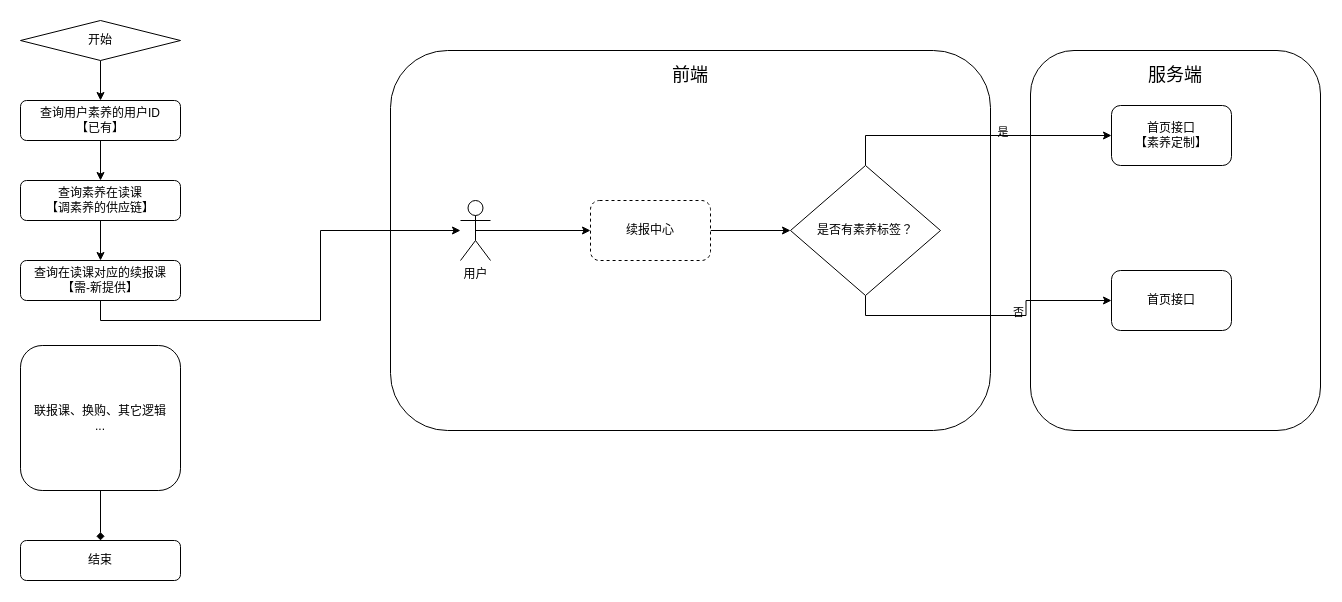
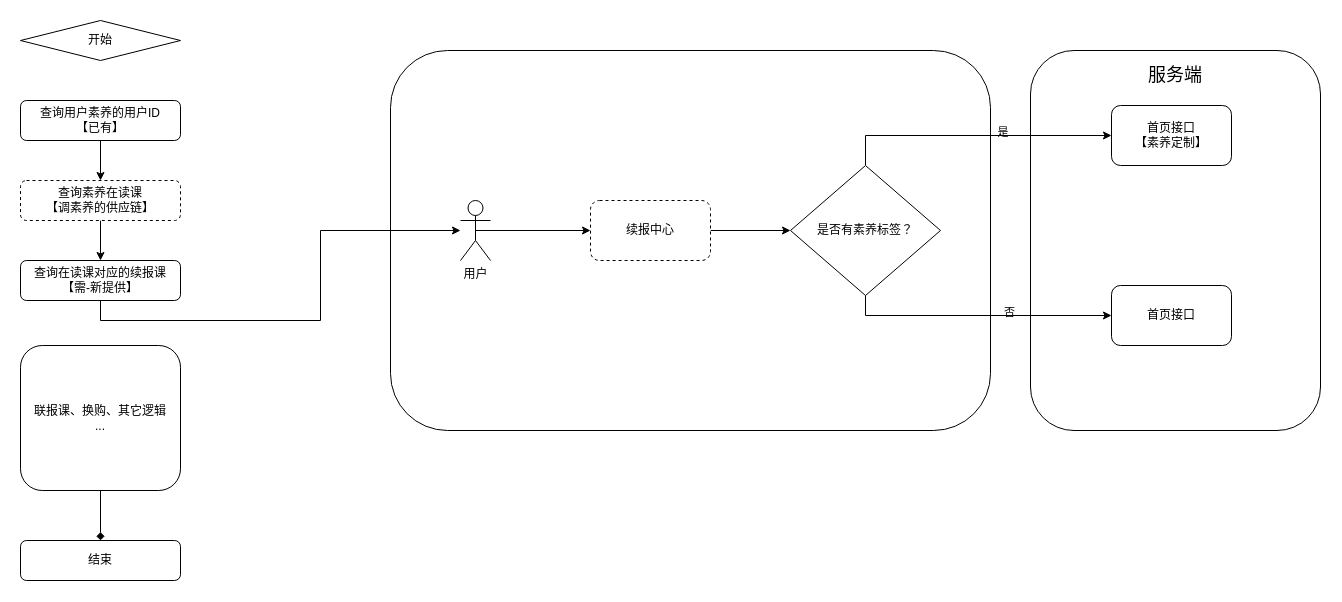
  <mxCell id="0" />
  <mxCell id="1" parent="0" />
  <mxCell id="2" value="" style="rounded=1;whiteSpace=wrap;html=1;labelBackgroundColor=none;" parent="1" vertex="1"><mxGeometry x="1030" y="50" width="290" height="380" as="geometry" /></mxCell>
  <mxCell id="3" value="" style="rounded=1;whiteSpace=wrap;html=1;labelBackgroundColor=none;" parent="1" vertex="1"><mxGeometry x="390" y="50" width="600" height="380" as="geometry" /></mxCell>
- <mxCell id="4" style="edgeStyle=orthogonalEdgeStyle;rounded=0;orthogonalLoop=1;jettySize=auto;html=1;exitX=0.5;exitY=1;exitDx=0;exitDy=0;entryX=0.5;entryY=0;entryDx=0;entryDy=0;labelBackgroundColor=none;fontColor=default;" parent="1" source="5" target="7" edge="1"><mxGeometry relative="1" as="geometry" /></mxCell>
  <mxCell id="5" value="开始" style="rhombus;whiteSpace=wrap;html=1;labelBackgroundColor=none;" parent="1" vertex="1"><mxGeometry x="20" y="20" width="160" height="40" as="geometry" /></mxCell>
  <mxCell id="6" style="edgeStyle=orthogonalEdgeStyle;rounded=0;orthogonalLoop=1;jettySize=auto;html=1;exitX=0.5;exitY=1;exitDx=0;exitDy=0;labelBackgroundColor=none;fontColor=default;" parent="1" source="7" target="9" edge="1"><mxGeometry relative="1" as="geometry" /></mxCell>
  <mxCell id="7" value="查询用户素养的用户ID&lt;div&gt;【已有】&lt;/div&gt;" style="rounded=1;whiteSpace=wrap;html=1;labelBackgroundColor=none;" parent="1" vertex="1"><mxGeometry x="20" y="100" width="160" height="40" as="geometry" /></mxCell>
  <mxCell id="8" style="edgeStyle=orthogonalEdgeStyle;rounded=0;orthogonalLoop=1;jettySize=auto;html=1;exitX=0.5;exitY=1;exitDx=0;exitDy=0;labelBackgroundColor=none;fontColor=default;" parent="1" source="9" target="11" edge="1"><mxGeometry relative="1" as="geometry" /></mxCell>
- <mxCell id="9" value="查询素养在读课&lt;div&gt;【调素养的供应链】&lt;/div&gt;" style="rounded=1;whiteSpace=wrap;html=1;labelBackgroundColor=none;" parent="1" vertex="1"><mxGeometry x="20" y="180" width="160" height="40" as="geometry" /></mxCell>
+ <mxCell id="9" value="查询素养在读课&lt;div&gt;【调素养的供应链】&lt;/div&gt;" style="rounded=1;whiteSpace=wrap;html=1;labelBackgroundColor=none;dashed=1;" parent="1" vertex="1"><mxGeometry x="20" y="180" width="160" height="40" as="geometry" /></mxCell>
  <mxCell id="10" style="edgeStyle=orthogonalEdgeStyle;rounded=0;orthogonalLoop=1;jettySize=auto;html=1;exitX=0.5;exitY=1;exitDx=0;exitDy=0;labelBackgroundColor=none;fontColor=default;" parent="1" source="11" target="16" edge="1"><mxGeometry relative="1" as="geometry" /></mxCell>
  <mxCell id="11" value="查询在读课对应的续报课&lt;br&gt;&lt;div&gt;【需-新提供】&lt;/div&gt;" style="rounded=1;whiteSpace=wrap;html=1;labelBackgroundColor=none;" parent="1" vertex="1"><mxGeometry x="20" y="260" width="160" height="40" as="geometry" /></mxCell>
  <mxCell id="12" style="edgeStyle=orthogonalEdgeStyle;rounded=0;orthogonalLoop=1;jettySize=auto;html=1;exitX=0.5;exitY=1;exitDx=0;exitDy=0;labelBackgroundColor=none;fontColor=default;endArrow=diamond;" edge="1" parent="1" source="13" target="14"><mxGeometry relative="1" as="geometry" /></mxCell>
  <mxCell id="13" value="联报课、换购、其它逻辑&lt;div&gt;...&lt;/div&gt;" style="rounded=1;whiteSpace=wrap;html=1;labelBackgroundColor=none;" parent="1" vertex="1"><mxGeometry x="20" y="345" width="160" height="145" as="geometry" /></mxCell>
  <mxCell id="14" value="结束" style="rounded=1;whiteSpace=wrap;html=1;labelBackgroundColor=none;" parent="1" vertex="1"><mxGeometry x="20" y="540" width="160" height="40" as="geometry" /></mxCell>
  <mxCell id="15" style="edgeStyle=orthogonalEdgeStyle;rounded=0;orthogonalLoop=1;jettySize=auto;html=1;exitX=0.5;exitY=0.5;exitDx=0;exitDy=0;exitPerimeter=0;labelBackgroundColor=none;fontColor=default;" parent="1" source="16" target="18" edge="1"><mxGeometry relative="1" as="geometry" /></mxCell>
  <mxCell id="16" value="用户" style="shape=umlActor;verticalLabelPosition=bottom;verticalAlign=top;html=1;outlineConnect=0;labelBackgroundColor=none;" parent="1" vertex="1"><mxGeometry x="460" y="200" width="30" height="60" as="geometry" /></mxCell>
  <mxCell id="17" style="edgeStyle=orthogonalEdgeStyle;rounded=0;orthogonalLoop=1;jettySize=auto;html=1;exitX=1;exitY=0.5;exitDx=0;exitDy=0;labelBackgroundColor=none;fontColor=default;" parent="1" source="18" target="23" edge="1"><mxGeometry relative="1" as="geometry" /></mxCell>
  <mxCell id="18" value="续报中心" style="rounded=1;whiteSpace=wrap;html=1;labelBackgroundColor=none;dashed=1;" parent="1" vertex="1"><mxGeometry x="590" y="200" width="120" height="60" as="geometry" /></mxCell>
  <mxCell id="19" style="edgeStyle=orthogonalEdgeStyle;rounded=0;orthogonalLoop=1;jettySize=auto;html=1;exitX=0.5;exitY=0;exitDx=0;exitDy=0;labelBackgroundColor=none;fontColor=default;" parent="1" source="23" target="24" edge="1"><mxGeometry relative="1" as="geometry" /></mxCell>
  <mxCell id="20" value="是&amp;nbsp;&lt;div&gt;&lt;br&gt;&lt;/div&gt;" style="edgeLabel;html=1;align=center;verticalAlign=middle;resizable=0;points=[];labelBackgroundColor=none;" parent="19" vertex="1" connectable="0"><mxGeometry x="0.221" y="-3" relative="1" as="geometry"><mxPoint as="offset" /></mxGeometry></mxCell>
  <mxCell id="21" style="edgeStyle=orthogonalEdgeStyle;rounded=0;orthogonalLoop=1;jettySize=auto;html=1;exitX=0.5;exitY=1;exitDx=0;exitDy=0;entryX=0;entryY=0.5;entryDx=0;entryDy=0;labelBackgroundColor=none;fontColor=default;" parent="1" source="23" target="25" edge="1"><mxGeometry relative="1" as="geometry" /></mxCell>
  <mxCell id="22" value="否&lt;div&gt;&lt;br&gt;&lt;/div&gt;" style="edgeLabel;html=1;align=center;verticalAlign=middle;resizable=0;points=[];labelBackgroundColor=none;" parent="21" vertex="1" connectable="0"><mxGeometry x="0.222" y="-3" relative="1" as="geometry"><mxPoint as="offset" /></mxGeometry></mxCell>
  <mxCell id="23" value="是否有素养标签？" style="rhombus;whiteSpace=wrap;html=1;labelBackgroundColor=none;" parent="1" vertex="1"><mxGeometry x="790" y="165" width="150" height="130" as="geometry" /></mxCell>
  <mxCell id="24" value="首页接口&lt;div&gt;【素养定制】&lt;/div&gt;" style="rounded=1;whiteSpace=wrap;html=1;labelBackgroundColor=none;" parent="1" vertex="1"><mxGeometry x="1111" y="105" width="120" height="60" as="geometry" /></mxCell>
- <mxCell id="25" value="首页接口" style="rounded=1;whiteSpace=wrap;html=1;labelBackgroundColor=none;" parent="1" vertex="1"><mxGeometry x="1111" y="270" width="120" height="60" as="geometry" /></mxCell>
- <mxCell id="26" value="&lt;font style=&quot;font-size: 18px;&quot;&gt;前端&lt;/font&gt;" style="text;html=1;align=center;verticalAlign=middle;whiteSpace=wrap;rounded=0;labelBackgroundColor=none;" parent="1" vertex="1"><mxGeometry x="660" y="60" width="60" height="30" as="geometry" /></mxCell>
+ <mxCell id="25" value="首页接口" style="rounded=1;whiteSpace=wrap;html=1;labelBackgroundColor=none;" parent="1" vertex="1"><mxGeometry x="1111" y="285" width="120" height="60" as="geometry" /></mxCell>
  <mxCell id="27" value="&lt;font style=&quot;font-size: 18px;&quot;&gt;服务端&lt;/font&gt;" style="text;html=1;align=center;verticalAlign=middle;whiteSpace=wrap;rounded=0;labelBackgroundColor=none;" parent="1" vertex="1"><mxGeometry x="1145" y="60" width="60" height="30" as="geometry" /></mxCell>
